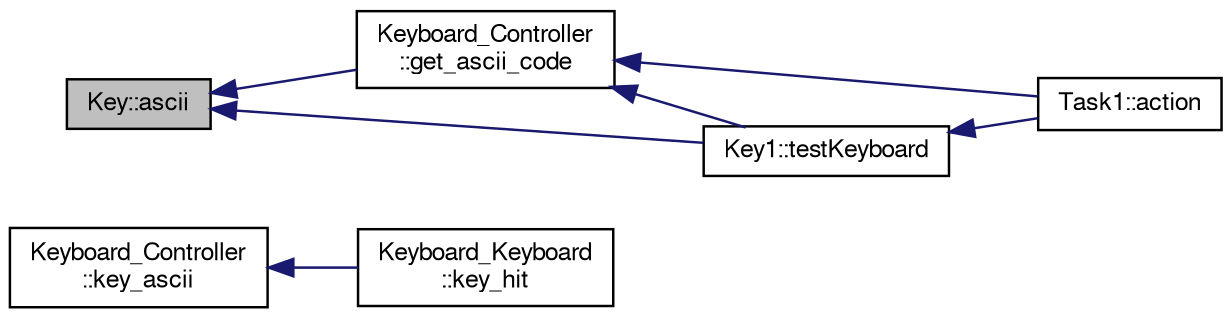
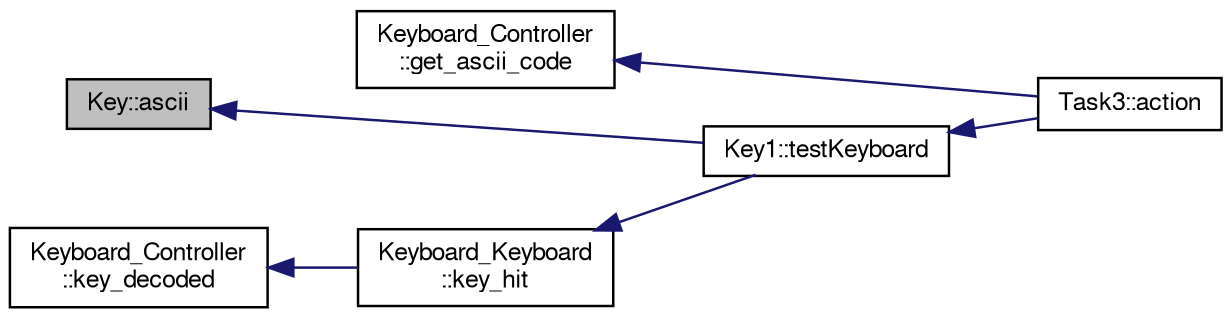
  digraph {
    rankdir=LR
    node [color=black fontname=FreeSans fontsize=10 shape=record]
    edge [color=midnightblue dir=back fontname=FreeSans fontsize=10 labelfontname=FreeSans labelfontsize=10 style=solid]
    n1 [fillcolor=grey75 fontcolor=black height=0.2 label="Key::ascii" style=filled width=0.4]
    n2 [height=0.2 label="Keyboard_Controller\l::get_ascii_code" width=0.4]
    n3 [height=0.2 label="Key1::testKeyboard" width=0.4]
-   n4 [height=0.2 label="Task1::action" width=0.4]
-   n5 [height=0.2 label="Keyboard_Controller\l::key_ascii" width=0.4]
+   n4 [height=0.2 label="Task3::action" width=0.4]
+   n5 [height=0.2 label="Keyboard_Controller\l::key_decoded" width=0.4]
    n6 [height=0.2 label="Keyboard_Keyboard\l::key_hit" width=0.4]
-   n1 -> n2
    n1 -> n3
    n2 -> n4
    n3 -> n4
    n5 -> n6
-   n2 -> n3
+   n6 -> n3
  }
